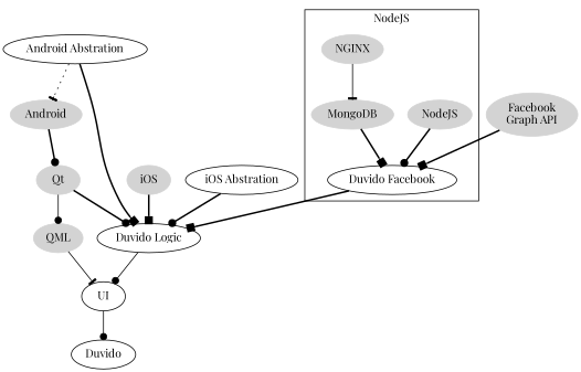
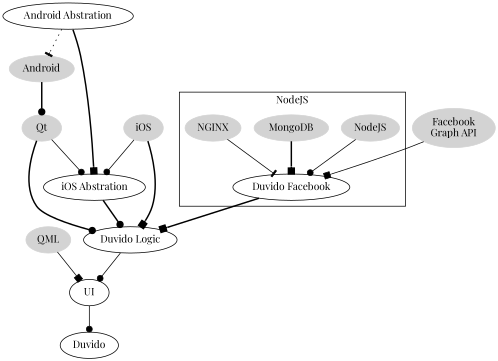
  digraph {
    fontname="Playfair Display"
    node [fontname="Playfair Display" color=lightgray style=filled]
    edge [arrowhead=dot fontname="Playfair Display" style=bold]
    n1 [label="Duvido Facebook" color="" style=""]
    n2 [label=NodeJS]
    n3 [label=MongoDB]
    n4 [label=NGINX]
    n5 [label="Duvido Logic" color="" style=""]
    n6 [label="Facebook\nGraph API"]
    n7 [label=UI color="" style=""]
    n8 [label=Android]
    n9 [label=Qt]
    n10 [label=QML]
    n11 [label="Android Abstration" color="" style=""]
    n12 [label=iOS]
    n13 [label="iOS Abstration" color="" style=""]
    n14 [label=Duvido color="" style=""]
    subgraph cluster_1 {
      label=NodeJS
      n1
      n2
      n3
      n4
    }
    n1 -> n5 [arrowhead=box]
-   n2 -> n1
+   n2 -> n1 [style=solid]
    n3 -> n1 [arrowhead=box]
-   n4 -> n3 [arrowhead=tee style=solid]
+   n4 -> n1 [arrowhead=tee style=solid]
    n5 -> n7 [style=solid]
-   n6 -> n1 [arrowhead=box]
+   n6 -> n1 [arrowhead=box style=solid]
    n7 -> n14 [style=solid]
    n8 -> n9
    n9 -> n5
-   n9 -> n10 [style=solid]
-   n10 -> n7 [arrowhead=tee style=solid]
-   n11 -> n5 [arrowhead=box]
+   n9 -> n13 [style=solid]
+   n10 -> n7 [arrowhead=box style=solid]
+   n11 -> n13 [arrowhead=box]
    n11 -> n8 [arrowhead=tee style=dotted]
    n12 -> n5 [arrowhead=box]
+   n12 -> n13 [style=solid]
    n13 -> n5
  }
